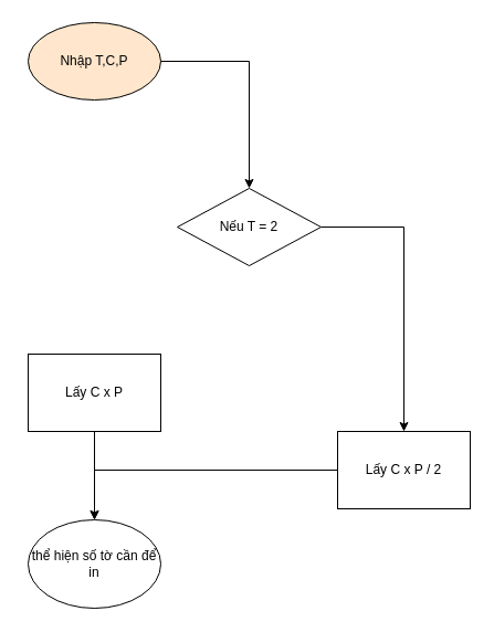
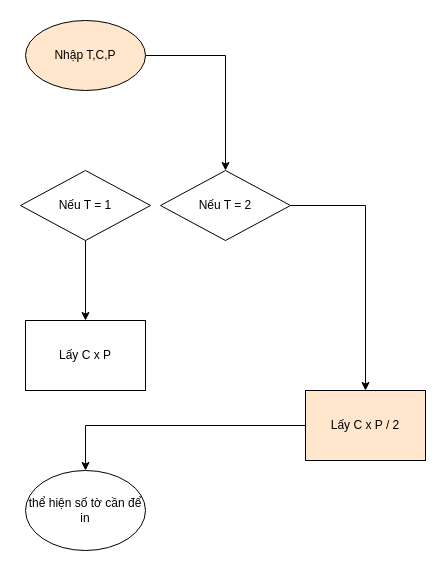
  <mxCell id="0" />
  <mxCell id="1" parent="0" />
  <mxCell id="2" style="edgeStyle=orthogonalEdgeStyle;rounded=0;orthogonalLoop=1;jettySize=auto;html=1;entryX=0.5;entryY=0;entryDx=0;entryDy=0;" edge="1" parent="1" source="3" target="10"><mxGeometry relative="1" as="geometry"><mxPoint x="395" y="140" as="targetPoint" /></mxGeometry></mxCell>
  <mxCell id="3" value="Nhập T,C,P" style="ellipse;whiteSpace=wrap;html=1;fillColor=#ffe6cc;" vertex="1" parent="1"><mxGeometry x="25" y="20" width="120" height="70" as="geometry" /></mxCell>
- <mxCell id="6" style="edgeStyle=orthogonalEdgeStyle;rounded=0;orthogonalLoop=1;jettySize=auto;html=1;entryX=0.5;entryY=0;entryDx=0;entryDy=0;" edge="1" parent="1" source="7" target="8"><mxGeometry relative="1" as="geometry" /></mxCell>
+ <mxCell id="4" style="edgeStyle=orthogonalEdgeStyle;rounded=0;orthogonalLoop=1;jettySize=auto;html=1;entryX=0.5;entryY=0;entryDx=0;entryDy=0;" edge="1" parent="1" source="5" target="7"><mxGeometry relative="1" as="geometry" /></mxCell>
+ <mxCell id="5" value="Nếu T = 1" style="rhombus;whiteSpace=wrap;html=1;" vertex="1" parent="1"><mxGeometry x="20" y="170" width="130" height="70" as="geometry" /></mxCell>
  <mxCell id="7" value="Lấy C x P" style="rounded=0;whiteSpace=wrap;html=1;" vertex="1" parent="1"><mxGeometry x="25" y="320" width="120" height="70" as="geometry" /></mxCell>
  <mxCell id="8" value="thể hiện số tờ cần để in" style="ellipse;whiteSpace=wrap;html=1;" vertex="1" parent="1"><mxGeometry x="25" y="470" width="120" height="80" as="geometry" /></mxCell>
  <mxCell id="9" style="edgeStyle=orthogonalEdgeStyle;rounded=0;orthogonalLoop=1;jettySize=auto;html=1;entryX=0.5;entryY=0;entryDx=0;entryDy=0;" edge="1" parent="1" source="10" target="12"><mxGeometry relative="1" as="geometry" /></mxCell>
  <mxCell id="10" value="Nếu T = 2" style="rhombus;whiteSpace=wrap;html=1;" vertex="1" parent="1"><mxGeometry x="160" y="170" width="130" height="70" as="geometry" /></mxCell>
  <mxCell id="11" style="edgeStyle=orthogonalEdgeStyle;rounded=0;orthogonalLoop=1;jettySize=auto;html=1;" edge="1" parent="1" source="12" target="8"><mxGeometry relative="1" as="geometry" /></mxCell>
- <mxCell id="12" value="Lấy C x P / 2" style="rounded=0;whiteSpace=wrap;html=1;" vertex="1" parent="1"><mxGeometry x="305" y="390" width="120" height="70" as="geometry" /></mxCell>
+ <mxCell id="12" value="Lấy C x P / 2" style="rounded=0;whiteSpace=wrap;html=1;fillColor=#ffe6cc;" vertex="1" parent="1"><mxGeometry x="305" y="390" width="120" height="70" as="geometry" /></mxCell>
